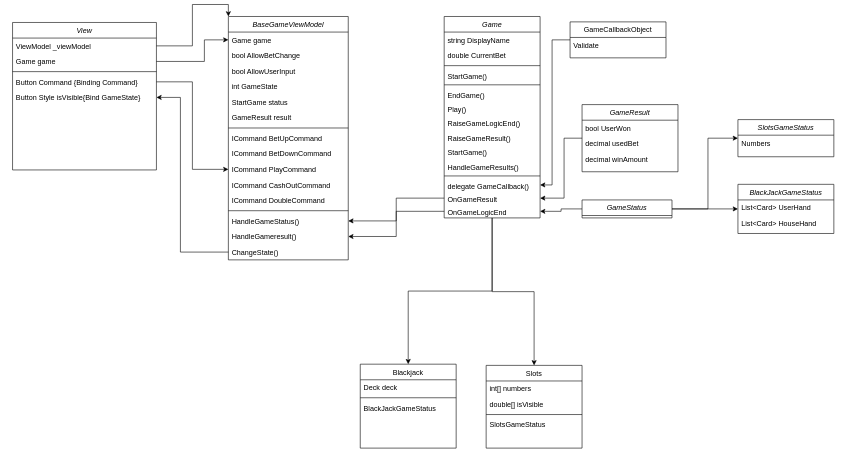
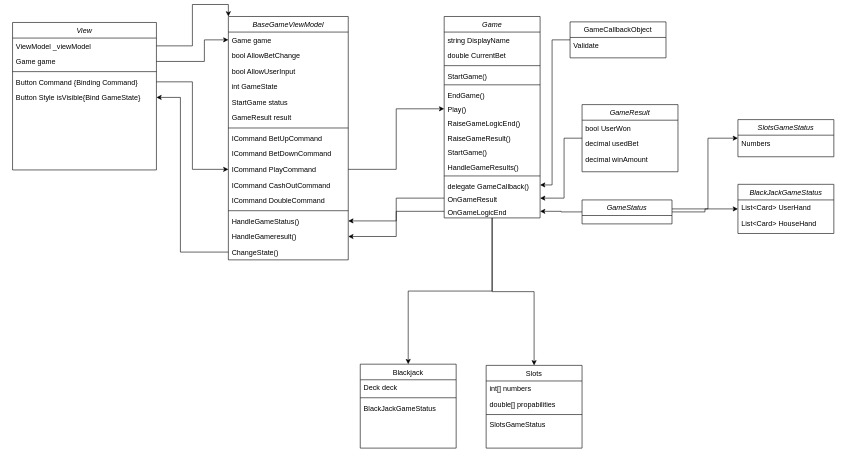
  <mxCell id="0" />
  <mxCell id="1" parent="0" />
  <mxCell id="2" style="edgeStyle=orthogonalEdgeStyle;rounded=0;orthogonalLoop=1;jettySize=auto;html=1;entryX=0.5;entryY=0;entryDx=0;entryDy=0;" edge="1" parent="1" source="4" target="20"><mxGeometry relative="1" as="geometry" /></mxCell>
  <mxCell id="3" style="edgeStyle=orthogonalEdgeStyle;rounded=0;orthogonalLoop=1;jettySize=auto;html=1;" edge="1" parent="1" source="4" target="70"><mxGeometry relative="1" as="geometry" /></mxCell>
  <mxCell id="4" value="Game" style="swimlane;fontStyle=2;align=center;verticalAlign=top;childLayout=stackLayout;horizontal=1;startSize=26;horizontalStack=0;resizeParent=1;resizeLast=0;collapsible=1;marginBottom=0;rounded=0;shadow=0;strokeWidth=1;" parent="1" vertex="1"><mxGeometry x="740" y="20" width="160" height="336" as="geometry"><mxRectangle x="230" y="140" width="160" height="26" as="alternateBounds" /></mxGeometry></mxCell>
  <mxCell id="5" value="string DisplayName" style="text;align=left;verticalAlign=top;spacingLeft=4;spacingRight=4;overflow=hidden;rotatable=0;points=[[0,0.5],[1,0.5]];portConstraint=eastwest;" parent="4" vertex="1"><mxGeometry y="26" width="160" height="26" as="geometry" /></mxCell>
  <mxCell id="6" value="double CurrentBet" style="text;align=left;verticalAlign=top;spacingLeft=4;spacingRight=4;overflow=hidden;rotatable=0;points=[[0,0.5],[1,0.5]];portConstraint=eastwest;rounded=0;shadow=0;html=0;" parent="4" vertex="1"><mxGeometry y="52" width="160" height="26" as="geometry" /></mxCell>
  <mxCell id="7" value="" style="line;html=1;strokeWidth=1;align=left;verticalAlign=middle;spacingTop=-1;spacingLeft=3;spacingRight=3;rotatable=0;labelPosition=right;points=[];portConstraint=eastwest;" parent="4" vertex="1"><mxGeometry y="78" width="160" height="8" as="geometry" /></mxCell>
  <mxCell id="8" value="StartGame()" style="text;align=left;verticalAlign=top;spacingLeft=4;spacingRight=4;overflow=hidden;rotatable=0;points=[[0,0.5],[1,0.5]];portConstraint=eastwest;" parent="4" vertex="1"><mxGeometry y="86" width="160" height="24" as="geometry" /></mxCell>
  <mxCell id="9" value="" style="line;html=1;strokeWidth=1;align=left;verticalAlign=middle;spacingTop=-1;spacingLeft=3;spacingRight=3;rotatable=0;labelPosition=right;points=[];portConstraint=eastwest;" parent="4" vertex="1"><mxGeometry y="110" width="160" height="8" as="geometry" /></mxCell>
  <mxCell id="10" value="EndGame()" style="text;align=left;verticalAlign=top;spacingLeft=4;spacingRight=4;overflow=hidden;rotatable=0;points=[[0,0.5],[1,0.5]];portConstraint=eastwest;" parent="4" vertex="1"><mxGeometry y="118" width="160" height="24" as="geometry" /></mxCell>
  <mxCell id="11" value="Play()" style="text;align=left;verticalAlign=top;spacingLeft=4;spacingRight=4;overflow=hidden;rotatable=0;points=[[0,0.5],[1,0.5]];portConstraint=eastwest;" parent="4" vertex="1"><mxGeometry y="142" width="160" height="24" as="geometry" /></mxCell>
  <mxCell id="12" value="RaiseGameLogicEnd()" style="text;align=left;verticalAlign=top;spacingLeft=4;spacingRight=4;overflow=hidden;rotatable=0;points=[[0,0.5],[1,0.5]];portConstraint=eastwest;" parent="4" vertex="1"><mxGeometry y="166" width="160" height="24" as="geometry" /></mxCell>
  <mxCell id="13" value="RaiseGameResult()" style="text;align=left;verticalAlign=top;spacingLeft=4;spacingRight=4;overflow=hidden;rotatable=0;points=[[0,0.5],[1,0.5]];portConstraint=eastwest;" parent="4" vertex="1"><mxGeometry y="190" width="160" height="24" as="geometry" /></mxCell>
  <mxCell id="14" value="StartGame()" style="text;align=left;verticalAlign=top;spacingLeft=4;spacingRight=4;overflow=hidden;rotatable=0;points=[[0,0.5],[1,0.5]];portConstraint=eastwest;" vertex="1" parent="4"><mxGeometry y="214" width="160" height="24" as="geometry" /></mxCell>
  <mxCell id="15" value="HandleGameResults()" style="text;align=left;verticalAlign=top;spacingLeft=4;spacingRight=4;overflow=hidden;rotatable=0;points=[[0,0.5],[1,0.5]];portConstraint=eastwest;" parent="4" vertex="1"><mxGeometry y="238" width="160" height="24" as="geometry" /></mxCell>
  <mxCell id="16" value="" style="line;html=1;strokeWidth=1;align=left;verticalAlign=middle;spacingTop=-1;spacingLeft=3;spacingRight=3;rotatable=0;labelPosition=right;points=[];portConstraint=eastwest;" vertex="1" parent="4"><mxGeometry y="262" width="160" height="8" as="geometry" /></mxCell>
  <mxCell id="17" value="delegate GameCallback()" style="text;align=left;verticalAlign=top;spacingLeft=4;spacingRight=4;overflow=hidden;rotatable=0;points=[[0,0.5],[1,0.5]];portConstraint=eastwest;" parent="4" vertex="1"><mxGeometry y="270" width="160" height="22" as="geometry" /></mxCell>
  <mxCell id="18" value="OnGameResult" style="text;align=left;verticalAlign=top;spacingLeft=4;spacingRight=4;overflow=hidden;rotatable=0;points=[[0,0.5],[1,0.5]];portConstraint=eastwest;" parent="4" vertex="1"><mxGeometry y="292" width="160" height="22" as="geometry" /></mxCell>
  <mxCell id="19" value="OnGameLogicEnd" style="text;align=left;verticalAlign=top;spacingLeft=4;spacingRight=4;overflow=hidden;rotatable=0;points=[[0,0.5],[1,0.5]];portConstraint=eastwest;" parent="4" vertex="1"><mxGeometry y="314" width="160" height="22" as="geometry" /></mxCell>
  <mxCell id="20" value="Blackjack" style="swimlane;fontStyle=0;align=center;verticalAlign=top;childLayout=stackLayout;horizontal=1;startSize=26;horizontalStack=0;resizeParent=1;resizeLast=0;collapsible=1;marginBottom=0;rounded=0;shadow=0;strokeWidth=1;" parent="1" vertex="1"><mxGeometry x="600" y="600" width="160" height="140" as="geometry"><mxRectangle x="340" y="380" width="170" height="26" as="alternateBounds" /></mxGeometry></mxCell>
  <mxCell id="21" value="Deck deck" style="text;align=left;verticalAlign=top;spacingLeft=4;spacingRight=4;overflow=hidden;rotatable=0;points=[[0,0.5],[1,0.5]];portConstraint=eastwest;" parent="20" vertex="1"><mxGeometry y="26" width="160" height="26" as="geometry" /></mxCell>
  <mxCell id="22" value="" style="line;html=1;strokeWidth=1;align=left;verticalAlign=middle;spacingTop=-1;spacingLeft=3;spacingRight=3;rotatable=0;labelPosition=right;points=[];portConstraint=eastwest;" parent="20" vertex="1"><mxGeometry y="52" width="160" height="8" as="geometry" /></mxCell>
  <mxCell id="23" value="BlackJackGameStatus" style="text;align=left;verticalAlign=top;spacingLeft=4;spacingRight=4;overflow=hidden;rotatable=0;points=[[0,0.5],[1,0.5]];portConstraint=eastwest;" vertex="1" parent="20"><mxGeometry y="60" width="160" height="26" as="geometry" /></mxCell>
  <mxCell id="24" style="edgeStyle=orthogonalEdgeStyle;rounded=0;orthogonalLoop=1;jettySize=auto;html=1;" edge="1" parent="1" source="25" target="17"><mxGeometry relative="1" as="geometry"><Array as="points"><mxPoint x="920" y="59" /><mxPoint x="920" y="301" /></Array></mxGeometry></mxCell>
  <mxCell id="25" value="GameCallbackObject" style="swimlane;fontStyle=0;align=center;verticalAlign=top;childLayout=stackLayout;horizontal=1;startSize=26;horizontalStack=0;resizeParent=1;resizeLast=0;collapsible=1;marginBottom=0;rounded=0;shadow=0;strokeWidth=1;" parent="1" vertex="1"><mxGeometry x="950" y="29" width="160" height="60" as="geometry"><mxRectangle x="550" y="140" width="160" height="26" as="alternateBounds" /></mxGeometry></mxCell>
  <mxCell id="26" value="Validate" style="text;align=left;verticalAlign=top;spacingLeft=4;spacingRight=4;overflow=hidden;rotatable=0;points=[[0,0.5],[1,0.5]];portConstraint=eastwest;" parent="25" vertex="1"><mxGeometry y="26" width="160" height="26" as="geometry" /></mxCell>
  <mxCell id="27" style="edgeStyle=orthogonalEdgeStyle;rounded=0;orthogonalLoop=1;jettySize=auto;html=1;" edge="1" parent="1" source="30" target="19"><mxGeometry relative="1" as="geometry" /></mxCell>
  <mxCell id="28" style="edgeStyle=orthogonalEdgeStyle;rounded=0;orthogonalLoop=1;jettySize=auto;html=1;" edge="1" parent="1" source="30" target="68"><mxGeometry relative="1" as="geometry"><Array as="points"><mxPoint x="1180" y="341" /><mxPoint x="1180" y="223" /></Array></mxGeometry></mxCell>
  <mxCell id="29" style="edgeStyle=orthogonalEdgeStyle;rounded=0;orthogonalLoop=1;jettySize=auto;html=1;" edge="1" parent="1" source="30" target="36"><mxGeometry relative="1" as="geometry" /></mxCell>
- <mxCell id="30" value="GameStatus&#10;" style="swimlane;fontStyle=2;align=center;verticalAlign=top;childLayout=stackLayout;horizontal=1;startSize=26;horizontalStack=0;resizeParent=1;resizeLast=0;collapsible=1;marginBottom=0;rounded=0;shadow=0;strokeWidth=1;" parent="1" vertex="1"><mxGeometry x="970" y="326" width="150" height="30" as="geometry"><mxRectangle x="230" y="140" width="160" height="26" as="alternateBounds" /></mxGeometry></mxCell>
+ <mxCell id="30" value="GameStatus&#10;" style="swimlane;fontStyle=2;align=center;verticalAlign=top;childLayout=stackLayout;horizontal=1;startSize=26;horizontalStack=0;resizeParent=1;resizeLast=0;collapsible=1;marginBottom=0;rounded=0;shadow=0;strokeWidth=1;" parent="1" vertex="1"><mxGeometry x="970" y="326" width="150" height="40" as="geometry"><mxRectangle x="230" y="140" width="160" height="26" as="alternateBounds" /></mxGeometry></mxCell>
  <mxCell id="31" style="edgeStyle=orthogonalEdgeStyle;rounded=0;orthogonalLoop=1;jettySize=auto;html=1;" edge="1" parent="1" source="32" target="18"><mxGeometry relative="1" as="geometry"><Array as="points"><mxPoint x="940" y="223" /><mxPoint x="940" y="323" /></Array></mxGeometry></mxCell>
  <mxCell id="32" value="GameResult" style="swimlane;fontStyle=2;align=center;verticalAlign=top;childLayout=stackLayout;horizontal=1;startSize=26;horizontalStack=0;resizeParent=1;resizeLast=0;collapsible=1;marginBottom=0;rounded=0;shadow=0;strokeWidth=1;" parent="1" vertex="1"><mxGeometry x="970" y="167" width="160" height="112" as="geometry"><mxRectangle x="230" y="140" width="160" height="26" as="alternateBounds" /></mxGeometry></mxCell>
  <mxCell id="33" value="bool UserWon" style="text;align=left;verticalAlign=top;spacingLeft=4;spacingRight=4;overflow=hidden;rotatable=0;points=[[0,0.5],[1,0.5]];portConstraint=eastwest;rounded=0;shadow=0;html=0;" parent="32" vertex="1"><mxGeometry y="26" width="160" height="26" as="geometry" /></mxCell>
  <mxCell id="34" value="decimal usedBet" style="text;align=left;verticalAlign=top;spacingLeft=4;spacingRight=4;overflow=hidden;rotatable=0;points=[[0,0.5],[1,0.5]];portConstraint=eastwest;rounded=0;shadow=0;html=0;" parent="32" vertex="1"><mxGeometry y="52" width="160" height="26" as="geometry" /></mxCell>
  <mxCell id="35" value="decimal winAmount" style="text;align=left;verticalAlign=top;spacingLeft=4;spacingRight=4;overflow=hidden;rotatable=0;points=[[0,0.5],[1,0.5]];portConstraint=eastwest;rounded=0;shadow=0;html=0;" parent="32" vertex="1"><mxGeometry y="78" width="160" height="26" as="geometry" /></mxCell>
  <mxCell id="36" value="BlackJackGameStatus" style="swimlane;fontStyle=2;align=center;verticalAlign=top;childLayout=stackLayout;horizontal=1;startSize=26;horizontalStack=0;resizeParent=1;resizeLast=0;collapsible=1;marginBottom=0;rounded=0;shadow=0;strokeWidth=1;" parent="1" vertex="1"><mxGeometry x="1230" y="300" width="160" height="82" as="geometry"><mxRectangle x="230" y="140" width="160" height="26" as="alternateBounds" /></mxGeometry></mxCell>
  <mxCell id="37" value="List&lt;Card&gt; UserHand" style="text;align=left;verticalAlign=top;spacingLeft=4;spacingRight=4;overflow=hidden;rotatable=0;points=[[0,0.5],[1,0.5]];portConstraint=eastwest;rounded=0;shadow=0;html=0;" parent="36" vertex="1"><mxGeometry y="26" width="160" height="26" as="geometry" /></mxCell>
  <mxCell id="38" value="List&lt;Card&gt; HouseHand" style="text;align=left;verticalAlign=top;spacingLeft=4;spacingRight=4;overflow=hidden;rotatable=0;points=[[0,0.5],[1,0.5]];portConstraint=eastwest;rounded=0;shadow=0;html=0;" parent="36" vertex="1"><mxGeometry y="52" width="160" height="26" as="geometry" /></mxCell>
  <mxCell id="39" value="View" style="swimlane;fontStyle=2;align=center;verticalAlign=top;childLayout=stackLayout;horizontal=1;startSize=26;horizontalStack=0;resizeParent=1;resizeLast=0;collapsible=1;marginBottom=0;rounded=0;shadow=0;strokeWidth=1;" parent="1" vertex="1"><mxGeometry x="20" y="30" width="240" height="246" as="geometry"><mxRectangle x="230" y="140" width="160" height="26" as="alternateBounds" /></mxGeometry></mxCell>
  <mxCell id="40" value="ViewModel _viewModel" style="text;align=left;verticalAlign=top;spacingLeft=4;spacingRight=4;overflow=hidden;rotatable=0;points=[[0,0.5],[1,0.5]];portConstraint=eastwest;" parent="39" vertex="1"><mxGeometry y="26" width="240" height="26" as="geometry" /></mxCell>
  <mxCell id="41" value="Game game&#10;" style="text;align=left;verticalAlign=top;spacingLeft=4;spacingRight=4;overflow=hidden;rotatable=0;points=[[0,0.5],[1,0.5]];portConstraint=eastwest;" parent="39" vertex="1"><mxGeometry y="52" width="240" height="26" as="geometry" /></mxCell>
  <mxCell id="42" value="" style="line;html=1;strokeWidth=1;align=left;verticalAlign=middle;spacingTop=-1;spacingLeft=3;spacingRight=3;rotatable=0;labelPosition=right;points=[];portConstraint=eastwest;" parent="39" vertex="1"><mxGeometry y="78" width="240" height="8" as="geometry" /></mxCell>
  <mxCell id="43" value="Button Command {Binding Command}" style="text;align=left;verticalAlign=top;spacingLeft=4;spacingRight=4;overflow=hidden;rotatable=0;points=[[0,0.5],[1,0.5]];portConstraint=eastwest;" parent="39" vertex="1"><mxGeometry y="86" width="240" height="26" as="geometry" /></mxCell>
  <mxCell id="44" value="Button Style isVisible{Bind GameState}" style="text;align=left;verticalAlign=top;spacingLeft=4;spacingRight=4;overflow=hidden;rotatable=0;points=[[0,0.5],[1,0.5]];portConstraint=eastwest;" parent="39" vertex="1"><mxGeometry y="112" width="240" height="26" as="geometry" /></mxCell>
  <mxCell id="45" value="BaseGameViewModel" style="swimlane;fontStyle=2;align=center;verticalAlign=top;childLayout=stackLayout;horizontal=1;startSize=26;horizontalStack=0;resizeParent=1;resizeLast=0;collapsible=1;marginBottom=0;rounded=0;shadow=0;strokeWidth=1;" parent="1" vertex="1"><mxGeometry x="380" y="20" width="200" height="406" as="geometry"><mxRectangle x="230" y="140" width="160" height="26" as="alternateBounds" /></mxGeometry></mxCell>
  <mxCell id="46" value="Game game" style="text;align=left;verticalAlign=top;spacingLeft=4;spacingRight=4;overflow=hidden;rotatable=0;points=[[0,0.5],[1,0.5]];portConstraint=eastwest;" parent="45" vertex="1"><mxGeometry y="26" width="200" height="26" as="geometry" /></mxCell>
  <mxCell id="47" value="bool AllowBetChange&#10;" style="text;align=left;verticalAlign=top;spacingLeft=4;spacingRight=4;overflow=hidden;rotatable=0;points=[[0,0.5],[1,0.5]];portConstraint=eastwest;" parent="45" vertex="1"><mxGeometry y="52" width="200" height="26" as="geometry" /></mxCell>
  <mxCell id="48" value="bool AllowUserInput&#10;" style="text;align=left;verticalAlign=top;spacingLeft=4;spacingRight=4;overflow=hidden;rotatable=0;points=[[0,0.5],[1,0.5]];portConstraint=eastwest;" parent="45" vertex="1"><mxGeometry y="78" width="200" height="26" as="geometry" /></mxCell>
  <mxCell id="49" value="int GameState" style="text;align=left;verticalAlign=top;spacingLeft=4;spacingRight=4;overflow=hidden;rotatable=0;points=[[0,0.5],[1,0.5]];portConstraint=eastwest;" parent="45" vertex="1"><mxGeometry y="104" width="200" height="26" as="geometry" /></mxCell>
  <mxCell id="50" value="StartGame status" style="text;align=left;verticalAlign=top;spacingLeft=4;spacingRight=4;overflow=hidden;rotatable=0;points=[[0,0.5],[1,0.5]];portConstraint=eastwest;" parent="45" vertex="1"><mxGeometry y="130" width="200" height="26" as="geometry" /></mxCell>
  <mxCell id="51" value="GameResult result" style="text;align=left;verticalAlign=top;spacingLeft=4;spacingRight=4;overflow=hidden;rotatable=0;points=[[0,0.5],[1,0.5]];portConstraint=eastwest;" parent="45" vertex="1"><mxGeometry y="156" width="200" height="26" as="geometry" /></mxCell>
  <mxCell id="52" value="" style="line;html=1;strokeWidth=1;align=left;verticalAlign=middle;spacingTop=-1;spacingLeft=3;spacingRight=3;rotatable=0;labelPosition=right;points=[];portConstraint=eastwest;" parent="45" vertex="1"><mxGeometry y="182" width="200" height="8" as="geometry" /></mxCell>
  <mxCell id="53" value="ICommand BetUpCommand" style="text;align=left;verticalAlign=top;spacingLeft=4;spacingRight=4;overflow=hidden;rotatable=0;points=[[0,0.5],[1,0.5]];portConstraint=eastwest;" parent="45" vertex="1"><mxGeometry y="190" width="200" height="26" as="geometry" /></mxCell>
  <mxCell id="54" value="ICommand BetDownCommand" style="text;align=left;verticalAlign=top;spacingLeft=4;spacingRight=4;overflow=hidden;rotatable=0;points=[[0,0.5],[1,0.5]];portConstraint=eastwest;" parent="45" vertex="1"><mxGeometry y="216" width="200" height="26" as="geometry" /></mxCell>
  <mxCell id="55" value="ICommand PlayCommand" style="text;align=left;verticalAlign=top;spacingLeft=4;spacingRight=4;overflow=hidden;rotatable=0;points=[[0,0.5],[1,0.5]];portConstraint=eastwest;" parent="45" vertex="1"><mxGeometry y="242" width="200" height="26" as="geometry" /></mxCell>
  <mxCell id="56" value="ICommand CashOutCommand" style="text;align=left;verticalAlign=top;spacingLeft=4;spacingRight=4;overflow=hidden;rotatable=0;points=[[0,0.5],[1,0.5]];portConstraint=eastwest;" parent="45" vertex="1"><mxGeometry y="268" width="200" height="26" as="geometry" /></mxCell>
  <mxCell id="57" value="ICommand DoubleCommand" style="text;align=left;verticalAlign=top;spacingLeft=4;spacingRight=4;overflow=hidden;rotatable=0;points=[[0,0.5],[1,0.5]];portConstraint=eastwest;" parent="45" vertex="1"><mxGeometry y="294" width="200" height="26" as="geometry" /></mxCell>
  <mxCell id="58" value="" style="line;html=1;strokeWidth=1;align=left;verticalAlign=middle;spacingTop=-1;spacingLeft=3;spacingRight=3;rotatable=0;labelPosition=right;points=[];portConstraint=eastwest;" parent="45" vertex="1"><mxGeometry y="320" width="200" height="8" as="geometry" /></mxCell>
  <mxCell id="59" value="HandleGameStatus()" style="text;align=left;verticalAlign=top;spacingLeft=4;spacingRight=4;overflow=hidden;rotatable=0;points=[[0,0.5],[1,0.5]];portConstraint=eastwest;" parent="45" vertex="1"><mxGeometry y="328" width="200" height="26" as="geometry" /></mxCell>
  <mxCell id="60" value="HandleGameresult()" style="text;align=left;verticalAlign=top;spacingLeft=4;spacingRight=4;overflow=hidden;rotatable=0;points=[[0,0.5],[1,0.5]];portConstraint=eastwest;" parent="45" vertex="1"><mxGeometry y="354" width="200" height="26" as="geometry" /></mxCell>
  <mxCell id="61" value="ChangeState()" style="text;align=left;verticalAlign=top;spacingLeft=4;spacingRight=4;overflow=hidden;rotatable=0;points=[[0,0.5],[1,0.5]];portConstraint=eastwest;" parent="45" vertex="1"><mxGeometry y="380" width="200" height="26" as="geometry" /></mxCell>
  <mxCell id="62" style="edgeStyle=orthogonalEdgeStyle;rounded=0;orthogonalLoop=1;jettySize=auto;html=1;entryX=0;entryY=0.5;entryDx=0;entryDy=0;" parent="1" source="43" target="55" edge="1"><mxGeometry relative="1" as="geometry" /></mxCell>
  <mxCell id="63" style="edgeStyle=orthogonalEdgeStyle;rounded=0;orthogonalLoop=1;jettySize=auto;html=1;entryX=0;entryY=0;entryDx=0;entryDy=0;" parent="1" source="40" target="45" edge="1"><mxGeometry relative="1" as="geometry" /></mxCell>
+ <mxCell id="64" style="edgeStyle=orthogonalEdgeStyle;rounded=0;orthogonalLoop=1;jettySize=auto;html=1;" parent="1" source="55" target="11" edge="1"><mxGeometry relative="1" as="geometry" /></mxCell>
  <mxCell id="65" style="edgeStyle=orthogonalEdgeStyle;rounded=0;orthogonalLoop=1;jettySize=auto;html=1;entryX=1;entryY=0.5;entryDx=0;entryDy=0;" parent="1" source="18" target="60" edge="1"><mxGeometry relative="1" as="geometry" /></mxCell>
  <mxCell id="66" style="edgeStyle=orthogonalEdgeStyle;rounded=0;orthogonalLoop=1;jettySize=auto;html=1;entryX=1;entryY=0.5;entryDx=0;entryDy=0;" edge="1" parent="1" source="61" target="44"><mxGeometry relative="1" as="geometry"><Array as="points"><mxPoint x="300" y="413" /><mxPoint x="300" y="155" /></Array></mxGeometry></mxCell>
  <mxCell id="67" style="edgeStyle=orthogonalEdgeStyle;rounded=0;orthogonalLoop=1;jettySize=auto;html=1;entryX=0;entryY=0.5;entryDx=0;entryDy=0;" edge="1" parent="1" source="41" target="46"><mxGeometry relative="1" as="geometry"><Array as="points"><mxPoint x="340" y="95" /><mxPoint x="340" y="59" /></Array></mxGeometry></mxCell>
  <mxCell id="68" value="SlotsGameStatus" style="swimlane;fontStyle=2;align=center;verticalAlign=top;childLayout=stackLayout;horizontal=1;startSize=26;horizontalStack=0;resizeParent=1;resizeLast=0;collapsible=1;marginBottom=0;rounded=0;shadow=0;strokeWidth=1;" vertex="1" parent="1"><mxGeometry x="1230" y="192" width="160" height="62" as="geometry"><mxRectangle x="230" y="140" width="160" height="26" as="alternateBounds" /></mxGeometry></mxCell>
  <mxCell id="69" value="Numbers" style="text;align=left;verticalAlign=top;spacingLeft=4;spacingRight=4;overflow=hidden;rotatable=0;points=[[0,0.5],[1,0.5]];portConstraint=eastwest;rounded=0;shadow=0;html=0;" vertex="1" parent="68"><mxGeometry y="26" width="160" height="26" as="geometry" /></mxCell>
  <mxCell id="70" value="Slots" style="swimlane;fontStyle=0;align=center;verticalAlign=top;childLayout=stackLayout;horizontal=1;startSize=26;horizontalStack=0;resizeParent=1;resizeLast=0;collapsible=1;marginBottom=0;rounded=0;shadow=0;strokeWidth=1;" parent="1" vertex="1"><mxGeometry x="810" y="602" width="160" height="138" as="geometry"><mxRectangle x="130" y="380" width="160" height="26" as="alternateBounds" /></mxGeometry></mxCell>
  <mxCell id="71" value="int[] numbers" style="text;align=left;verticalAlign=top;spacingLeft=4;spacingRight=4;overflow=hidden;rotatable=0;points=[[0,0.5],[1,0.5]];portConstraint=eastwest;" vertex="1" parent="70"><mxGeometry y="26" width="160" height="26" as="geometry" /></mxCell>
- <mxCell id="72" value="double[] isVisible" style="text;align=left;verticalAlign=top;spacingLeft=4;spacingRight=4;overflow=hidden;rotatable=0;points=[[0,0.5],[1,0.5]];portConstraint=eastwest;" vertex="1" parent="70"><mxGeometry y="52" width="160" height="26" as="geometry" /></mxCell>
+ <mxCell id="72" value="double[] propabilities" style="text;align=left;verticalAlign=top;spacingLeft=4;spacingRight=4;overflow=hidden;rotatable=0;points=[[0,0.5],[1,0.5]];portConstraint=eastwest;" vertex="1" parent="70"><mxGeometry y="52" width="160" height="26" as="geometry" /></mxCell>
  <mxCell id="73" value="" style="line;html=1;strokeWidth=1;align=left;verticalAlign=middle;spacingTop=-1;spacingLeft=3;spacingRight=3;rotatable=0;labelPosition=right;points=[];portConstraint=eastwest;" parent="70" vertex="1"><mxGeometry y="78" width="160" height="8" as="geometry" /></mxCell>
  <mxCell id="74" value="SlotsGameStatus" style="text;align=left;verticalAlign=top;spacingLeft=4;spacingRight=4;overflow=hidden;rotatable=0;points=[[0,0.5],[1,0.5]];portConstraint=eastwest;" vertex="1" parent="70"><mxGeometry y="86" width="160" height="26" as="geometry" /></mxCell>
  <mxCell id="75" style="edgeStyle=orthogonalEdgeStyle;rounded=0;orthogonalLoop=1;jettySize=auto;html=1;" edge="1" parent="1" source="19" target="59"><mxGeometry relative="1" as="geometry" /></mxCell>
